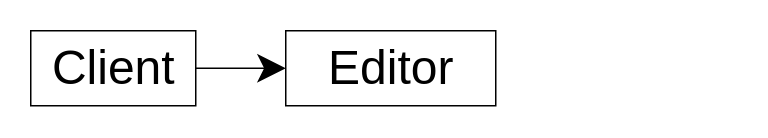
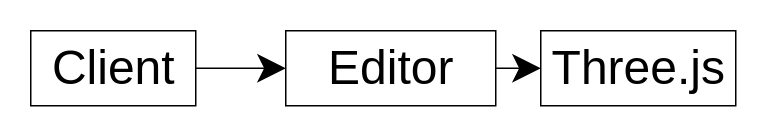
  <mxCell id="0" />
  <mxCell id="1" parent="0" />
+ <mxCell id="2" style="edgeStyle=orthogonalEdgeStyle;rounded=0;orthogonalLoop=1;jettySize=auto;html=1;entryX=0;entryY=0.5;entryDx=0;entryDy=0;endSize=16;startSize=16;fontSize=32;" parent="1" source="3" target="4" edge="1"><mxGeometry relative="1" as="geometry" /></mxCell>
  <mxCell id="3" value="Editor" style="html=1;fontSize=32;" parent="1" vertex="1"><mxGeometry x="190" y="20" width="140" height="50" as="geometry" /></mxCell>
+ <mxCell id="4" value="Three.js" style="html=1;fontSize=32;" parent="1" vertex="1"><mxGeometry x="360" y="20" width="130" height="50" as="geometry" /></mxCell>
  <mxCell id="5" style="edgeStyle=orthogonalEdgeStyle;rounded=0;orthogonalLoop=1;jettySize=auto;html=1;entryX=0;entryY=0.5;entryDx=0;entryDy=0;endSize=16;startSize=16;fontSize=32;" parent="1" source="6" target="3" edge="1"><mxGeometry relative="1" as="geometry" /></mxCell>
  <mxCell id="6" value="&lt;font style=&quot;font-size: 32px&quot;&gt;Client&lt;/font&gt;" style="html=1;fontSize=18;" parent="1" vertex="1"><mxGeometry x="20" y="20" width="110" height="50" as="geometry" /></mxCell>
